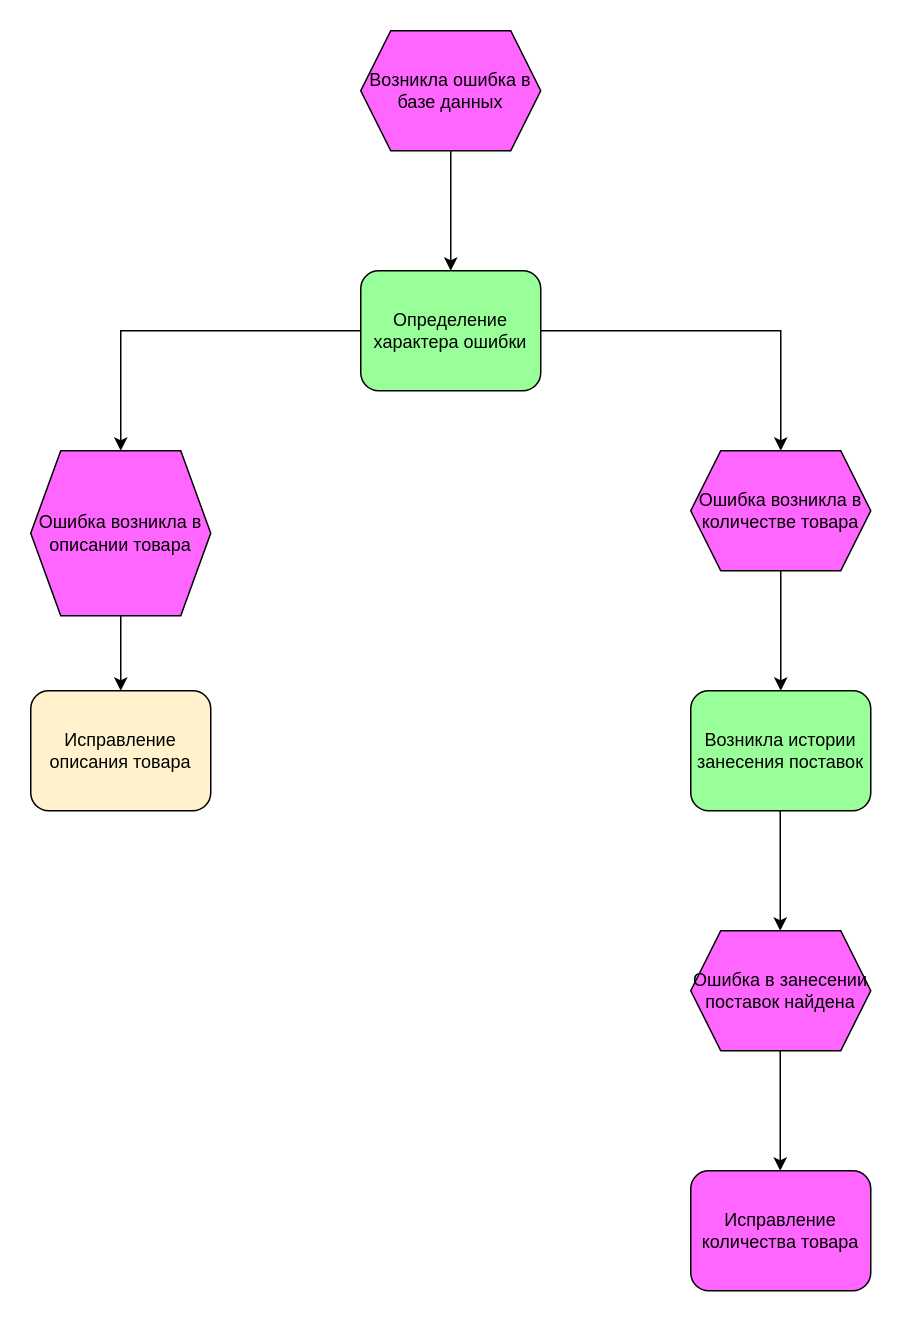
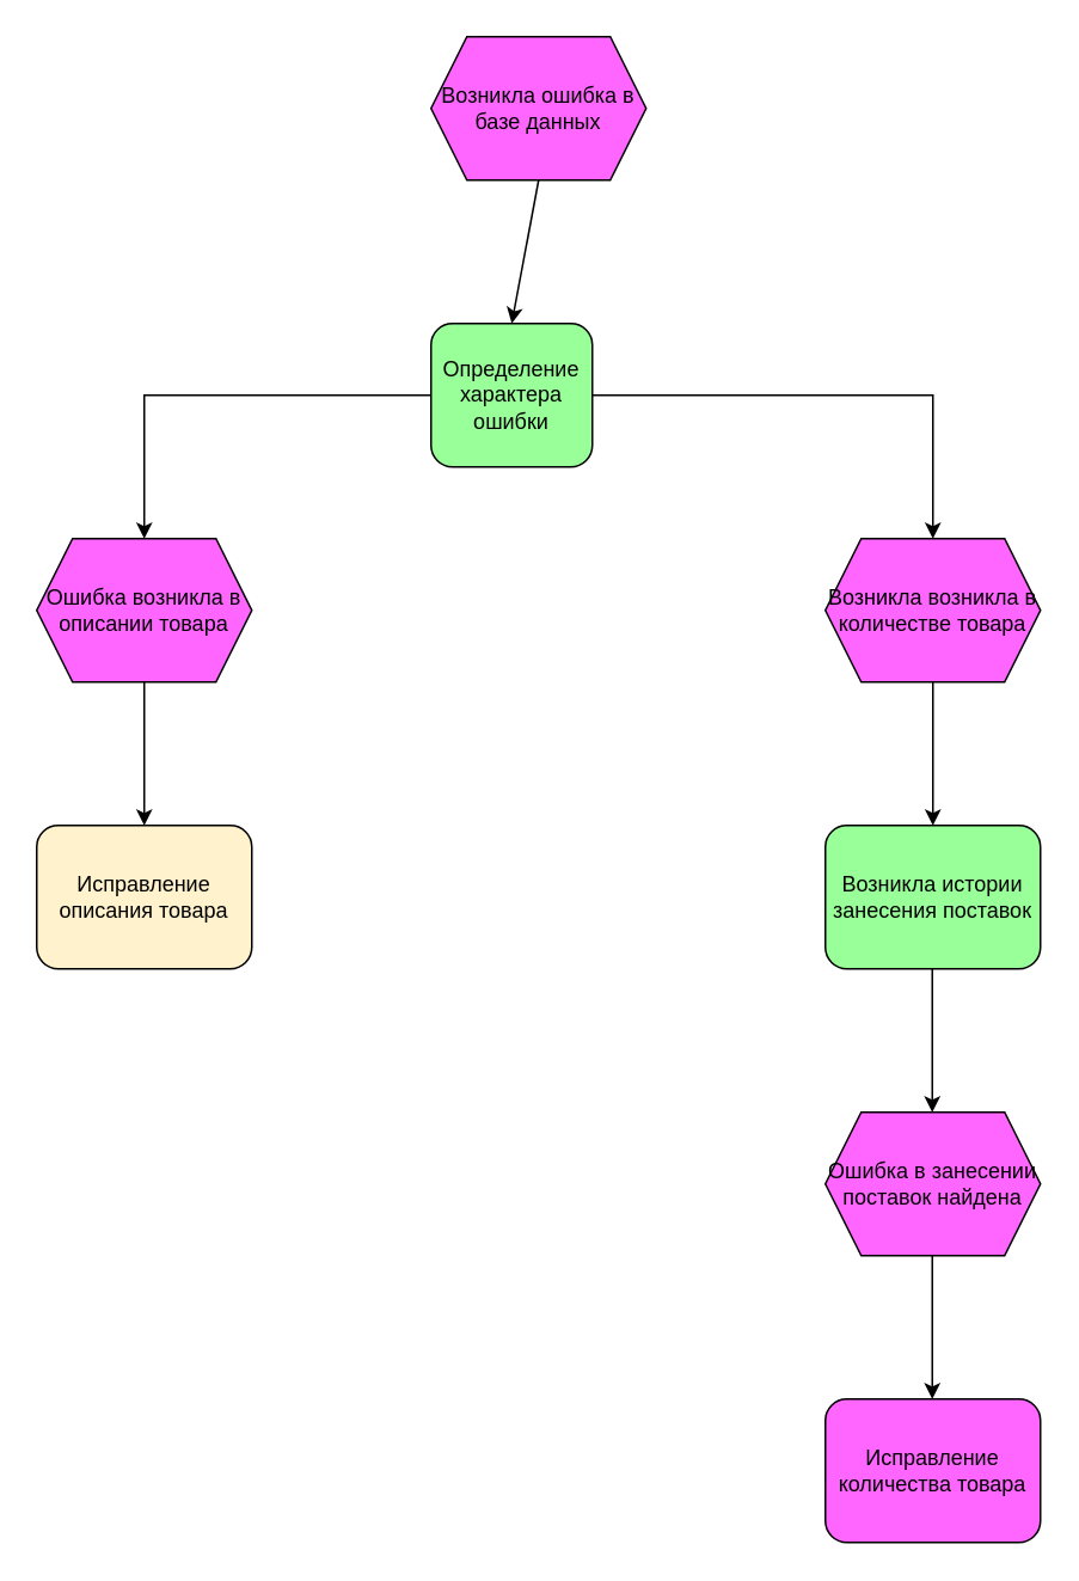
  <mxCell id="0" />
  <mxCell id="1" parent="0" />
  <mxCell id="2" value="Возникла ошибка в базе данных" style="shape=hexagon;perimeter=hexagonPerimeter2;whiteSpace=wrap;html=1;fixedSize=1;fillColor=#FF66FF;strokeColor=#000000;" vertex="1" parent="1"><mxGeometry x="240" y="20" width="120" height="80" as="geometry" /></mxCell>
- <mxCell id="3" value="Определение характера ошибки" style="rounded=1;whiteSpace=wrap;html=1;fillColor=#99FF99;" vertex="1" parent="1"><mxGeometry x="240" y="180" width="120" height="80" as="geometry" /></mxCell>
+ <mxCell id="3" value="Определение характера ошибки" style="rounded=1;whiteSpace=wrap;html=1;fillColor=#99FF99;" vertex="1" parent="1"><mxGeometry x="240" y="180" width="90" height="80" as="geometry" /></mxCell>
  <mxCell id="4" value="" style="endArrow=classic;html=1;rounded=0;exitX=0.5;exitY=1;exitDx=0;exitDy=0;entryX=0.5;entryY=0;entryDx=0;entryDy=0;" edge="1" parent="1" source="2" target="3"><mxGeometry width="50" height="50" relative="1" as="geometry"><mxPoint x="320" y="250" as="sourcePoint" /><mxPoint x="370" y="200" as="targetPoint" /></mxGeometry></mxCell>
- <mxCell id="5" value="Ошибка возникла в описании товара" style="shape=hexagon;perimeter=hexagonPerimeter2;whiteSpace=wrap;html=1;fixedSize=1;fillColor=#FF66FF;strokeColor=#000000;" vertex="1" parent="1"><mxGeometry x="20" y="300" width="120" height="110" as="geometry" /></mxCell>
- <mxCell id="6" value="Ошибка возникла в количестве товара" style="shape=hexagon;perimeter=hexagonPerimeter2;whiteSpace=wrap;html=1;fixedSize=1;fillColor=#FF66FF;strokeColor=#000000;" vertex="1" parent="1"><mxGeometry x="460" y="300" width="120" height="80" as="geometry" /></mxCell>
+ <mxCell id="5" value="Ошибка возникла в описании товара" style="shape=hexagon;perimeter=hexagonPerimeter2;whiteSpace=wrap;html=1;fixedSize=1;fillColor=#FF66FF;strokeColor=#000000;" vertex="1" parent="1"><mxGeometry x="20" y="300" width="120" height="80" as="geometry" /></mxCell>
+ <mxCell id="6" value="Возникла возникла в количестве товара" style="shape=hexagon;perimeter=hexagonPerimeter2;whiteSpace=wrap;html=1;fixedSize=1;fillColor=#FF66FF;strokeColor=#000000;" vertex="1" parent="1"><mxGeometry x="460" y="300" width="120" height="80" as="geometry" /></mxCell>
  <mxCell id="7" value="" style="endArrow=classic;html=1;rounded=0;exitX=1;exitY=0.5;exitDx=0;exitDy=0;entryX=0.5;entryY=0;entryDx=0;entryDy=0;" edge="1" parent="1" source="3" target="6"><mxGeometry width="50" height="50" relative="1" as="geometry"><mxPoint x="310" y="110" as="sourcePoint" /><mxPoint x="310" y="190" as="targetPoint" /><Array as="points"><mxPoint x="520" y="220" /></Array></mxGeometry></mxCell>
  <mxCell id="8" value="" style="endArrow=classic;html=1;rounded=0;exitX=0;exitY=0.5;exitDx=0;exitDy=0;entryX=0.5;entryY=0;entryDx=0;entryDy=0;" edge="1" parent="1" source="3" target="5"><mxGeometry width="50" height="50" relative="1" as="geometry"><mxPoint x="370" y="230" as="sourcePoint" /><mxPoint x="530" y="310" as="targetPoint" /><Array as="points"><mxPoint x="80" y="220" /></Array></mxGeometry></mxCell>
  <mxCell id="9" value="Исправление описания товара" style="rounded=1;whiteSpace=wrap;html=1;fillColor=#fff2cc;" vertex="1" parent="1"><mxGeometry x="20" y="460" width="120" height="80" as="geometry" /></mxCell>
  <mxCell id="10" value="" style="endArrow=classic;html=1;rounded=0;exitX=0.5;exitY=1;exitDx=0;exitDy=0;entryX=0.5;entryY=0;entryDx=0;entryDy=0;" edge="1" parent="1" source="5" target="9"><mxGeometry width="50" height="50" relative="1" as="geometry"><mxPoint x="320" y="390" as="sourcePoint" /><mxPoint x="370" y="340" as="targetPoint" /></mxGeometry></mxCell>
  <mxCell id="11" value="Возникла истории занесения поставок" style="rounded=1;whiteSpace=wrap;html=1;fillColor=#99FF99;" vertex="1" parent="1"><mxGeometry x="460" y="460" width="120" height="80" as="geometry" /></mxCell>
  <mxCell id="12" value="" style="endArrow=classic;html=1;rounded=0;exitX=0.5;exitY=1;exitDx=0;exitDy=0;entryX=0.5;entryY=0;entryDx=0;entryDy=0;" edge="1" parent="1" source="6" target="11"><mxGeometry width="50" height="50" relative="1" as="geometry"><mxPoint x="299.66" y="400" as="sourcePoint" /><mxPoint x="299.66" y="480" as="targetPoint" /></mxGeometry></mxCell>
  <mxCell id="13" value="Ошибка в занесении поставок найдена" style="shape=hexagon;perimeter=hexagonPerimeter2;whiteSpace=wrap;html=1;fixedSize=1;fillColor=#FF66FF;strokeColor=#000000;" vertex="1" parent="1"><mxGeometry x="460" y="620" width="120" height="80" as="geometry" /></mxCell>
  <mxCell id="14" value="" style="endArrow=classic;html=1;rounded=0;exitX=0.5;exitY=1;exitDx=0;exitDy=0;entryX=0.5;entryY=0;entryDx=0;entryDy=0;" edge="1" parent="1"><mxGeometry width="50" height="50" relative="1" as="geometry"><mxPoint x="519.66" y="540" as="sourcePoint" /><mxPoint x="519.66" y="620" as="targetPoint" /></mxGeometry></mxCell>
  <mxCell id="15" value="Исправление количества товара" style="rounded=1;whiteSpace=wrap;html=1;fillColor=#ff66ff;" vertex="1" parent="1"><mxGeometry x="460" y="780" width="120" height="80" as="geometry" /></mxCell>
  <mxCell id="16" value="" style="endArrow=classic;html=1;rounded=0;exitX=0.5;exitY=1;exitDx=0;exitDy=0;entryX=0.5;entryY=0;entryDx=0;entryDy=0;" edge="1" parent="1"><mxGeometry width="50" height="50" relative="1" as="geometry"><mxPoint x="519.66" y="700" as="sourcePoint" /><mxPoint x="519.66" y="780" as="targetPoint" /></mxGeometry></mxCell>
